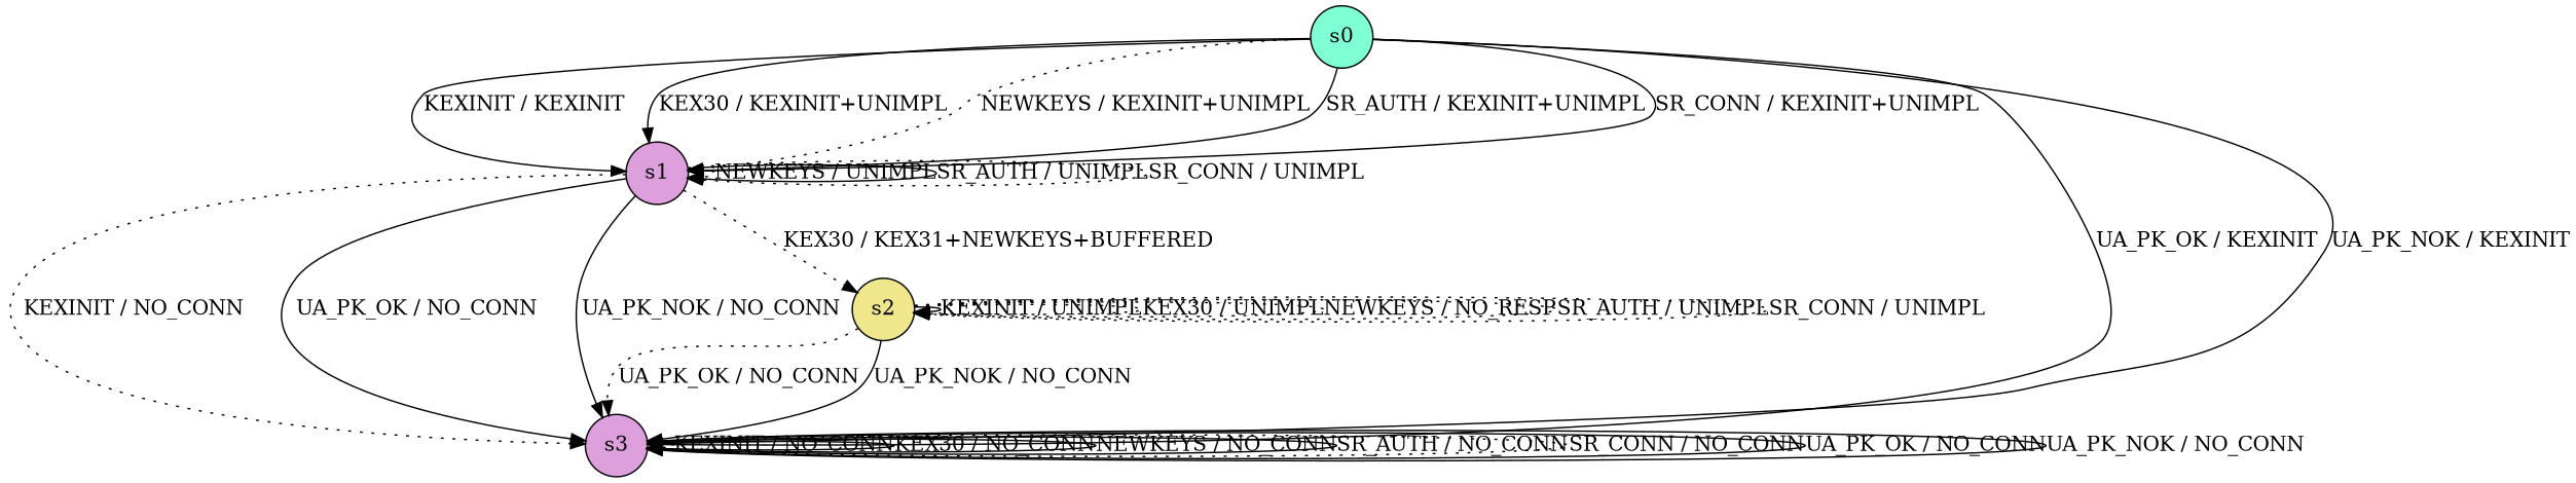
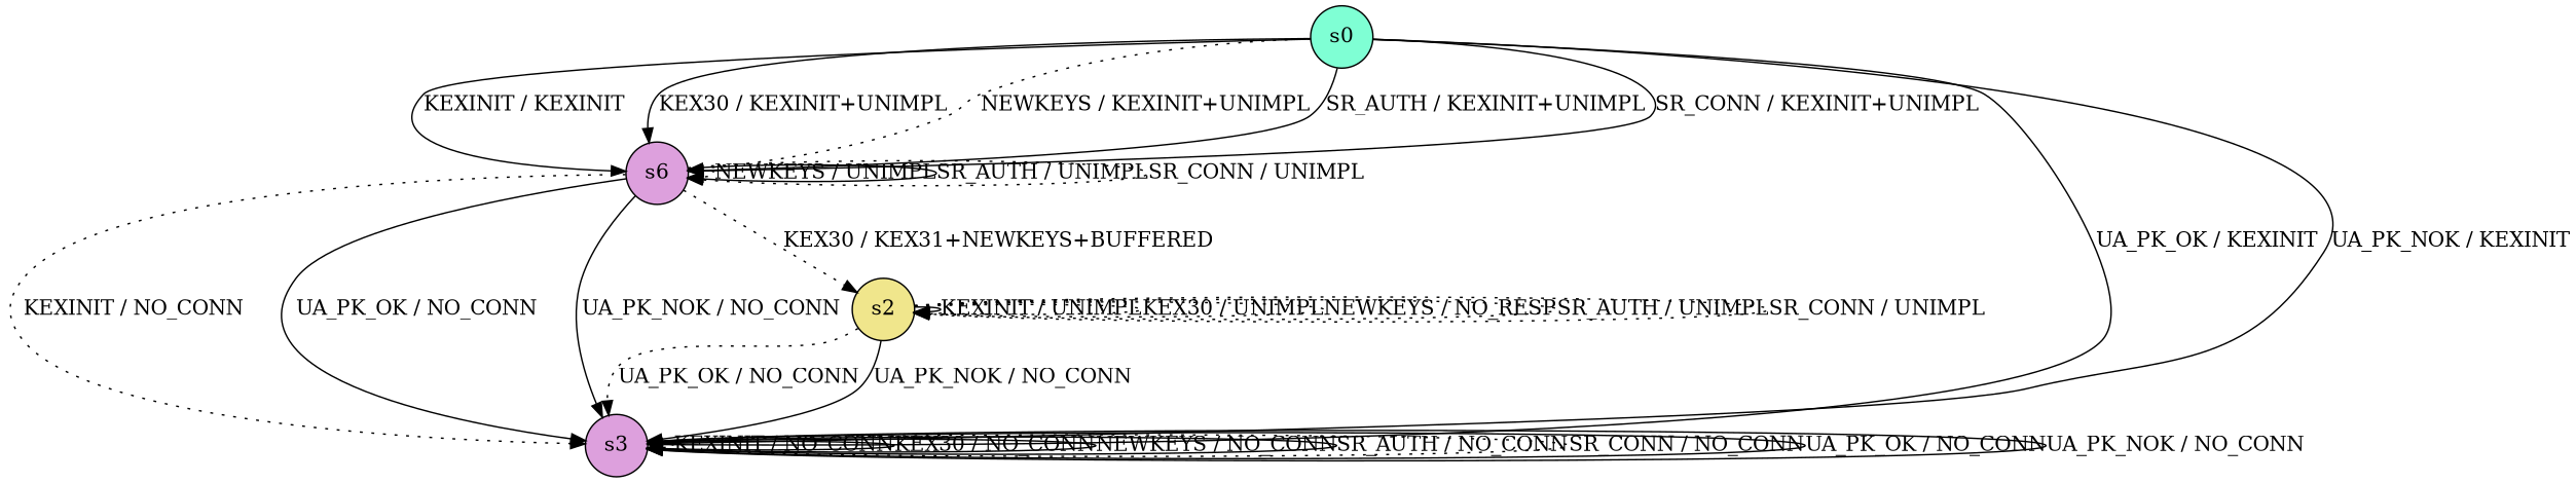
  digraph {
    node [fillcolor=plum shape=circle style=filled]
    edge [style=solid]
    n1 [fillcolor=aquamarine label=s0]
-   n2 [label=s1]
+   n2 [label=s6]
    n3 [label=s3]
    n4 [fillcolor=khaki label=s2]
    n1 -> n2 [label="KEXINIT / KEXINIT"]
    n1 -> n2 [label="KEX30 / KEXINIT+UNIMPL"]
    n1 -> n2 [label="NEWKEYS / KEXINIT+UNIMPL" style=dotted]
    n1 -> n2 [label="SR_AUTH / KEXINIT+UNIMPL"]
    n1 -> n2 [label="SR_CONN / KEXINIT+UNIMPL"]
    n1 -> n3 [label="UA_PK_OK / KEXINIT"]
    n1 -> n3 [label="UA_PK_NOK / KEXINIT"]
    n2 -> n2 [label="NEWKEYS / UNIMPL" style=dotted]
    n2 -> n2 [label="SR_AUTH / UNIMPL"]
    n2 -> n2 [label="SR_CONN / UNIMPL" style=dotted]
    n2 -> n3 [label="KEXINIT / NO_CONN" style=dotted]
    n2 -> n3 [label="UA_PK_OK / NO_CONN"]
    n2 -> n3 [label="UA_PK_NOK / NO_CONN"]
    n2 -> n4 [label="KEX30 / KEX31+NEWKEYS+BUFFERED" style=dotted]
    n3 -> n3 [label="KEXINIT / NO_CONN" style=dotted]
    n3 -> n3 [label="KEX30 / NO_CONN"]
    n3 -> n3 [label="NEWKEYS / NO_CONN"]
    n3 -> n3 [label="SR_AUTH / NO_CONN"]
    n3 -> n3 [label="SR_CONN / NO_CONN" style=dotted]
    n3 -> n3 [label="UA_PK_OK / NO_CONN"]
    n3 -> n3 [label="UA_PK_NOK / NO_CONN"]
    n4 -> n3 [label="UA_PK_OK / NO_CONN" style=dotted]
    n4 -> n3 [label="UA_PK_NOK / NO_CONN"]
    n4 -> n4 [label="KEXINIT / UNIMPL"]
    n4 -> n4 [label="KEX30 / UNIMPL" style=dotted]
    n4 -> n4 [label="NEWKEYS / NO_RESP" style=dotted]
    n4 -> n4 [label="SR_AUTH / UNIMPL" style=dotted]
    n4 -> n4 [label="SR_CONN / UNIMPL" style=dotted]
  }
